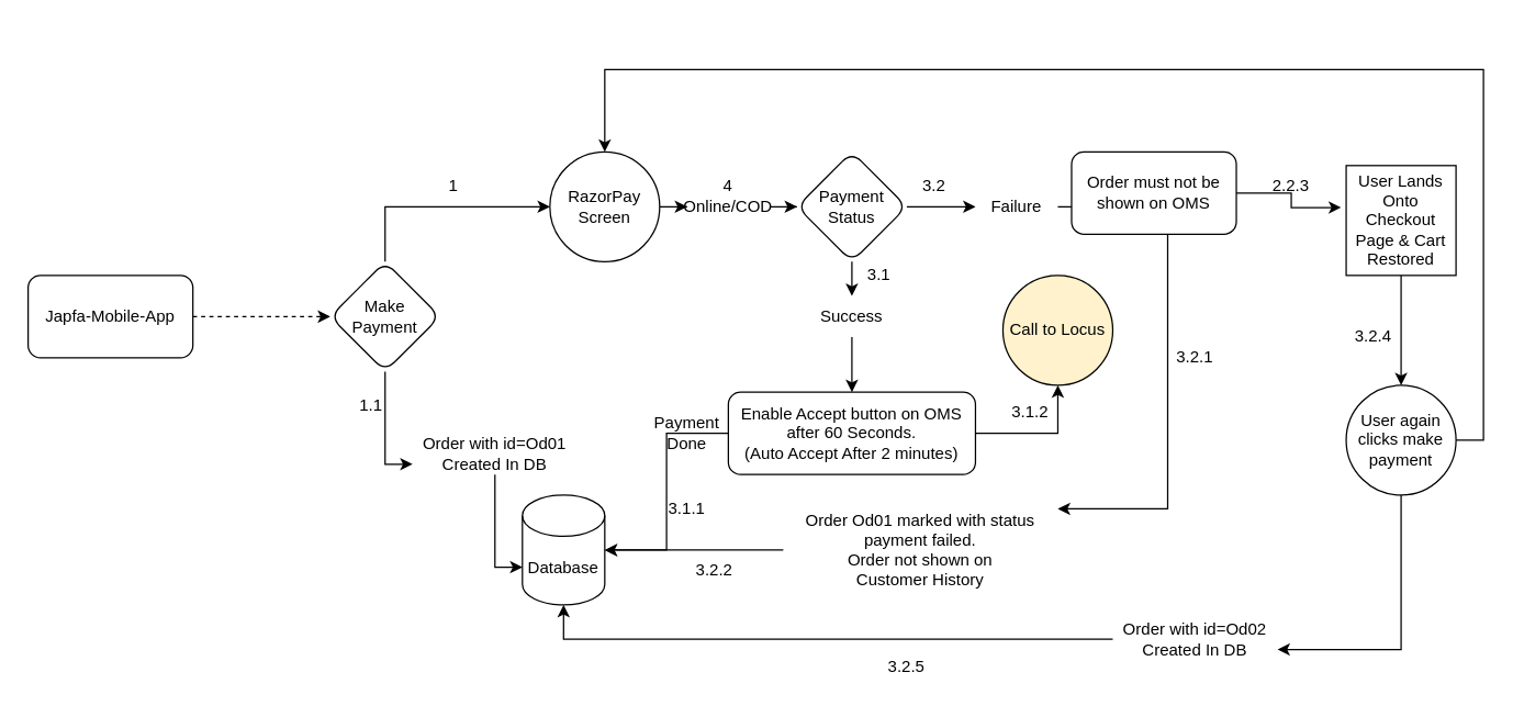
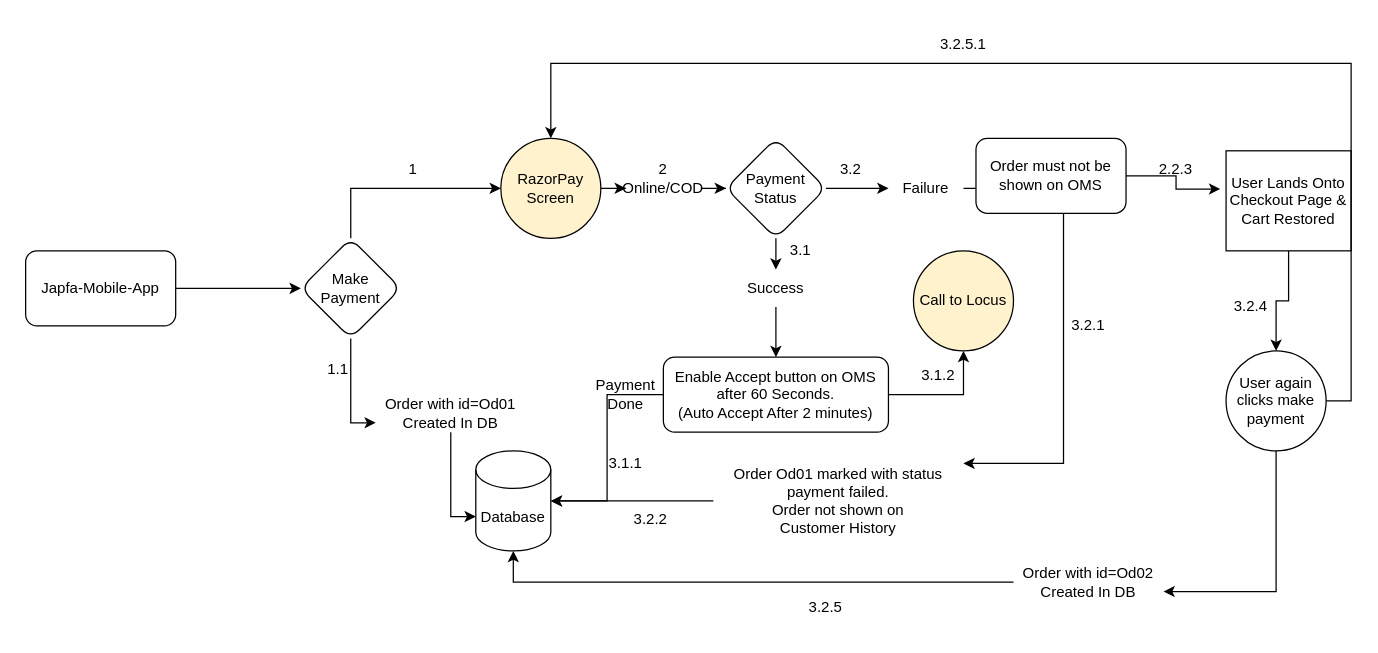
  <mxCell id="0" />
  <mxCell id="1" parent="0" />
- <mxCell id="2" value="" style="edgeStyle=orthogonalEdgeStyle;rounded=0;orthogonalLoop=1;jettySize=auto;html=1;dashed=1;" parent="1" source="3" target="5" edge="1"><mxGeometry relative="1" as="geometry" /></mxCell>
+ <mxCell id="2" value="" style="edgeStyle=orthogonalEdgeStyle;rounded=0;orthogonalLoop=1;jettySize=auto;html=1;" parent="1" source="3" target="5" edge="1"><mxGeometry relative="1" as="geometry" /></mxCell>
  <mxCell id="3" value="Japfa-Mobile-App" style="rounded=1;whiteSpace=wrap;html=1;" parent="1" vertex="1"><mxGeometry x="20" y="200" width="120" height="60" as="geometry" /></mxCell>
  <mxCell id="4" value="" style="edgeStyle=orthogonalEdgeStyle;rounded=0;orthogonalLoop=1;jettySize=auto;html=1;exitX=0.5;exitY=0;exitDx=0;exitDy=0;entryX=0;entryY=0.5;entryDx=0;entryDy=0;" parent="1" source="5" target="11" edge="1"><mxGeometry relative="1" as="geometry" /></mxCell>
  <mxCell id="5" value="Make Payment" style="rhombus;whiteSpace=wrap;html=1;rounded=1;" parent="1" vertex="1"><mxGeometry x="240" y="190" width="80" height="80" as="geometry" /></mxCell>
  <mxCell id="6" value="Database" style="shape=cylinder3;whiteSpace=wrap;html=1;boundedLbl=1;backgroundOutline=1;size=15;" parent="1" vertex="1"><mxGeometry x="380" y="360" width="60" height="80" as="geometry" /></mxCell>
  <mxCell id="7" style="edgeStyle=orthogonalEdgeStyle;rounded=0;orthogonalLoop=1;jettySize=auto;html=1;entryX=0;entryY=0;entryDx=0;entryDy=52.5;entryPerimeter=0;exitX=0.5;exitY=1;exitDx=0;exitDy=0;" parent="1" source="9" target="6" edge="1"><mxGeometry relative="1" as="geometry" /></mxCell>
  <mxCell id="8" value="" style="edgeStyle=orthogonalEdgeStyle;rounded=0;orthogonalLoop=1;jettySize=auto;html=1;entryX=0;entryY=0.75;entryDx=0;entryDy=0;exitX=0.5;exitY=1;exitDx=0;exitDy=0;" parent="1" source="5" target="9" edge="1"><mxGeometry relative="1" as="geometry"><mxPoint x="280" y="270" as="sourcePoint" /><mxPoint x="410" y="343" as="targetPoint" /></mxGeometry></mxCell>
  <mxCell id="9" value="Order with id=Od01&lt;br&gt;Created In DB" style="text;html=1;strokeColor=none;fillColor=none;align=center;verticalAlign=middle;whiteSpace=wrap;rounded=0;" parent="1" vertex="1"><mxGeometry x="300" y="315" width="120" height="30" as="geometry" /></mxCell>
  <mxCell id="10" value="" style="edgeStyle=orthogonalEdgeStyle;rounded=0;orthogonalLoop=1;jettySize=auto;html=1;" parent="1" source="20" target="14" edge="1"><mxGeometry relative="1" as="geometry" /></mxCell>
- <mxCell id="11" value="RazorPay&lt;br&gt;Screen" style="ellipse;whiteSpace=wrap;html=1;rounded=1;" parent="1" vertex="1"><mxGeometry x="400" y="110" width="80" height="80" as="geometry" /></mxCell>
+ <mxCell id="11" value="RazorPay&lt;br&gt;Screen" style="ellipse;whiteSpace=wrap;html=1;rounded=1;fillColor=#fff2cc;" parent="1" vertex="1"><mxGeometry x="400" y="110" width="80" height="80" as="geometry" /></mxCell>
  <mxCell id="12" value="" style="edgeStyle=orthogonalEdgeStyle;rounded=0;orthogonalLoop=1;jettySize=auto;html=1;" parent="1" source="22" target="16" edge="1"><mxGeometry relative="1" as="geometry" /></mxCell>
  <mxCell id="13" value="" style="edgeStyle=orthogonalEdgeStyle;rounded=0;orthogonalLoop=1;jettySize=auto;html=1;" parent="1" source="24" target="18" edge="1"><mxGeometry relative="1" as="geometry" /></mxCell>
  <mxCell id="14" value="Payment Status" style="rhombus;whiteSpace=wrap;html=1;rounded=1;" parent="1" vertex="1"><mxGeometry x="580" y="110" width="80" height="80" as="geometry" /></mxCell>
  <mxCell id="15" value="" style="edgeStyle=orthogonalEdgeStyle;rounded=0;orthogonalLoop=1;jettySize=auto;html=1;" parent="1" source="16" target="44" edge="1"><mxGeometry relative="1" as="geometry" /></mxCell>
  <mxCell id="16" value="Enable Accept button on OMS after 60 Seconds.&lt;br&gt;(Auto Accept After 2 minutes)" style="rounded=1;whiteSpace=wrap;html=1;" parent="1" vertex="1"><mxGeometry x="530" y="285" width="180" height="60" as="geometry" /></mxCell>
  <mxCell id="17" style="edgeStyle=orthogonalEdgeStyle;rounded=0;orthogonalLoop=1;jettySize=auto;html=1;" parent="1" source="28" target="6" edge="1"><mxGeometry relative="1" as="geometry"><mxPoint x="850" y="440" as="targetPoint" /><Array as="points" /></mxGeometry></mxCell>
  <mxCell id="18" value="Order must not be shown on OMS" style="whiteSpace=wrap;html=1;rounded=1;" parent="1" vertex="1"><mxGeometry x="780" y="110" width="120" height="60" as="geometry" /></mxCell>
  <mxCell id="19" value="" style="edgeStyle=orthogonalEdgeStyle;rounded=0;orthogonalLoop=1;jettySize=auto;html=1;" parent="1" source="11" target="20" edge="1"><mxGeometry relative="1" as="geometry"><mxPoint x="480" y="150" as="sourcePoint" /><mxPoint x="580" y="150" as="targetPoint" /></mxGeometry></mxCell>
  <mxCell id="20" value="Online/COD" style="text;html=1;strokeColor=none;fillColor=none;align=center;verticalAlign=middle;whiteSpace=wrap;rounded=0;" parent="1" vertex="1"><mxGeometry x="500" y="135" width="60" height="30" as="geometry" /></mxCell>
  <mxCell id="21" value="" style="edgeStyle=orthogonalEdgeStyle;rounded=0;orthogonalLoop=1;jettySize=auto;html=1;" parent="1" source="14" target="22" edge="1"><mxGeometry relative="1" as="geometry"><mxPoint x="620" y="190" as="sourcePoint" /><mxPoint x="620" y="280" as="targetPoint" /></mxGeometry></mxCell>
  <mxCell id="22" value="Success" style="text;html=1;strokeColor=none;fillColor=none;align=center;verticalAlign=middle;whiteSpace=wrap;rounded=0;" parent="1" vertex="1"><mxGeometry x="590" y="215" width="60" height="30" as="geometry" /></mxCell>
  <mxCell id="23" value="" style="edgeStyle=orthogonalEdgeStyle;rounded=0;orthogonalLoop=1;jettySize=auto;html=1;" parent="1" source="14" target="24" edge="1"><mxGeometry relative="1" as="geometry"><mxPoint x="660" y="150" as="sourcePoint" /><mxPoint x="720" y="150" as="targetPoint" /></mxGeometry></mxCell>
  <mxCell id="24" value="Failure" style="text;html=1;strokeColor=none;fillColor=none;align=center;verticalAlign=middle;whiteSpace=wrap;rounded=0;" parent="1" vertex="1"><mxGeometry x="710" y="135" width="60" height="30" as="geometry" /></mxCell>
  <mxCell id="25" style="edgeStyle=orthogonalEdgeStyle;rounded=0;orthogonalLoop=1;jettySize=auto;html=1;entryX=1;entryY=0.5;entryDx=0;entryDy=0;entryPerimeter=0;" parent="1" source="16" target="6" edge="1"><mxGeometry relative="1" as="geometry" /></mxCell>
  <mxCell id="26" value="Payment Done" style="text;html=1;strokeColor=none;fillColor=none;align=center;verticalAlign=middle;whiteSpace=wrap;rounded=0;" parent="1" vertex="1"><mxGeometry x="470" y="300" width="60" height="30" as="geometry" /></mxCell>
  <mxCell id="27" value="" style="edgeStyle=orthogonalEdgeStyle;rounded=0;orthogonalLoop=1;jettySize=auto;html=1;" parent="1" source="18" target="28" edge="1"><mxGeometry relative="1" as="geometry"><mxPoint x="800" y="370" as="targetPoint" /><mxPoint x="850" y="180" as="sourcePoint" /><Array as="points"><mxPoint x="850" y="370" /></Array></mxGeometry></mxCell>
  <mxCell id="28" value="Order Od01 marked with status payment failed.&lt;br&gt;Order not shown on Customer&amp;nbsp;History" style="text;html=1;strokeColor=none;fillColor=none;align=center;verticalAlign=middle;whiteSpace=wrap;rounded=0;" parent="1" vertex="1"><mxGeometry x="570" y="350" width="200" height="100" as="geometry" /></mxCell>
  <mxCell id="29" value="" style="edgeStyle=orthogonalEdgeStyle;rounded=0;orthogonalLoop=1;jettySize=auto;html=1;" parent="1" source="30" target="34" edge="1"><mxGeometry relative="1" as="geometry" /></mxCell>
- <mxCell id="30" value="User Lands Onto Checkout Page &amp;amp; Cart Restored" style="whiteSpace=wrap;html=1;aspect=fixed;" parent="1" vertex="1"><mxGeometry x="980" y="120" width="80" height="80" as="geometry" /></mxCell>
+ <mxCell id="30" value="User Lands Onto Checkout Page &amp;amp; Cart Restored" style="whiteSpace=wrap;html=1;aspect=fixed;" parent="1" vertex="1"><mxGeometry x="980" y="120" width="100" height="80" as="geometry" /></mxCell>
  <mxCell id="31" style="edgeStyle=orthogonalEdgeStyle;rounded=0;orthogonalLoop=1;jettySize=auto;html=1;entryX=-0.047;entryY=0.382;entryDx=0;entryDy=0;entryPerimeter=0;" parent="1" source="18" target="30" edge="1"><mxGeometry relative="1" as="geometry" /></mxCell>
  <mxCell id="32" style="edgeStyle=orthogonalEdgeStyle;rounded=0;orthogonalLoop=1;jettySize=auto;html=1;entryX=1;entryY=0.75;entryDx=0;entryDy=0;exitX=0.5;exitY=1;exitDx=0;exitDy=0;" parent="1" source="34" target="36" edge="1"><mxGeometry relative="1" as="geometry" /></mxCell>
  <mxCell id="33" style="edgeStyle=orthogonalEdgeStyle;rounded=0;orthogonalLoop=1;jettySize=auto;html=1;" parent="1" source="34" target="11" edge="1"><mxGeometry relative="1" as="geometry"><Array as="points"><mxPoint x="1080" y="320" /><mxPoint x="1080" y="50" /><mxPoint x="440" y="50" /></Array></mxGeometry></mxCell>
  <mxCell id="34" value="User again clicks make payment" style="ellipse;whiteSpace=wrap;html=1;" parent="1" vertex="1"><mxGeometry x="980" y="280" width="80" height="80" as="geometry" /></mxCell>
  <mxCell id="35" style="edgeStyle=orthogonalEdgeStyle;rounded=0;orthogonalLoop=1;jettySize=auto;html=1;entryX=0.5;entryY=1;entryDx=0;entryDy=0;entryPerimeter=0;" parent="1" source="36" target="6" edge="1"><mxGeometry relative="1" as="geometry"><Array as="points" /></mxGeometry></mxCell>
  <mxCell id="36" value="Order with id=Od02&lt;br&gt;Created In DB" style="text;html=1;strokeColor=none;fillColor=none;align=center;verticalAlign=middle;whiteSpace=wrap;rounded=0;" parent="1" vertex="1"><mxGeometry x="810" y="450" width="120" height="30" as="geometry" /></mxCell>
  <mxCell id="37" value="1" style="text;html=1;strokeColor=none;fillColor=none;align=center;verticalAlign=middle;whiteSpace=wrap;rounded=0;" parent="1" vertex="1"><mxGeometry x="300" y="120" width="60" height="30" as="geometry" /></mxCell>
  <mxCell id="38" value="1.1" style="text;html=1;strokeColor=none;fillColor=none;align=center;verticalAlign=middle;whiteSpace=wrap;rounded=0;" parent="1" vertex="1"><mxGeometry x="240" y="280" width="60" height="30" as="geometry" /></mxCell>
  <mxCell id="39" value="3.2" style="text;html=1;strokeColor=none;fillColor=none;align=center;verticalAlign=middle;whiteSpace=wrap;rounded=0;" parent="1" vertex="1"><mxGeometry x="650" y="120" width="60" height="30" as="geometry" /></mxCell>
  <mxCell id="40" value="3.1" style="text;html=1;strokeColor=none;fillColor=none;align=center;verticalAlign=middle;whiteSpace=wrap;rounded=0;" parent="1" vertex="1"><mxGeometry x="610" y="185" width="60" height="30" as="geometry" /></mxCell>
- <mxCell id="41" value="4" style="text;html=1;strokeColor=none;fillColor=none;align=center;verticalAlign=middle;whiteSpace=wrap;rounded=0;" parent="1" vertex="1"><mxGeometry x="500" y="120" width="60" height="30" as="geometry" /></mxCell>
+ <mxCell id="41" value="2" style="text;html=1;strokeColor=none;fillColor=none;align=center;verticalAlign=middle;whiteSpace=wrap;rounded=0;" parent="1" vertex="1"><mxGeometry x="500" y="120" width="60" height="30" as="geometry" /></mxCell>
  <mxCell id="42" value="3.1.2" style="text;html=1;strokeColor=none;fillColor=none;align=center;verticalAlign=middle;whiteSpace=wrap;rounded=0;" parent="1" vertex="1"><mxGeometry x="720" y="285" width="60" height="30" as="geometry" /></mxCell>
  <mxCell id="43" value="3.1.1" style="text;html=1;strokeColor=none;fillColor=none;align=center;verticalAlign=middle;whiteSpace=wrap;rounded=0;" parent="1" vertex="1"><mxGeometry x="470" y="355" width="60" height="30" as="geometry" /></mxCell>
  <mxCell id="44" value="Call to Locus" style="ellipse;whiteSpace=wrap;html=1;rounded=1;fillColor=#fff2cc;" parent="1" vertex="1"><mxGeometry x="730" y="200" width="80" height="80" as="geometry" /></mxCell>
  <mxCell id="45" value="2.2.3" style="text;html=1;strokeColor=none;fillColor=none;align=center;verticalAlign=middle;whiteSpace=wrap;rounded=0;" parent="1" vertex="1"><mxGeometry x="910" y="120" width="60" height="30" as="geometry" /></mxCell>
  <mxCell id="46" value="3.2.4" style="text;html=1;strokeColor=none;fillColor=none;align=center;verticalAlign=middle;whiteSpace=wrap;rounded=0;" parent="1" vertex="1"><mxGeometry x="970" y="230" width="60" height="30" as="geometry" /></mxCell>
+ <mxCell id="47" value="3.2.5.1" style="text;html=1;strokeColor=none;fillColor=none;align=center;verticalAlign=middle;whiteSpace=wrap;rounded=0;" parent="1" vertex="1"><mxGeometry x="740" y="20" width="60" height="30" as="geometry" /></mxCell>
  <mxCell id="48" value="3.2.1" style="text;html=1;strokeColor=none;fillColor=none;align=center;verticalAlign=middle;whiteSpace=wrap;rounded=0;" parent="1" vertex="1"><mxGeometry x="840" y="245" width="60" height="30" as="geometry" /></mxCell>
  <mxCell id="49" value="3.2.2" style="text;html=1;strokeColor=none;fillColor=none;align=center;verticalAlign=middle;whiteSpace=wrap;rounded=0;" parent="1" vertex="1"><mxGeometry x="490" y="400" width="60" height="30" as="geometry" /></mxCell>
  <mxCell id="50" value="3.2.5" style="text;html=1;strokeColor=none;fillColor=none;align=center;verticalAlign=middle;whiteSpace=wrap;rounded=0;" parent="1" vertex="1"><mxGeometry x="630" y="470" width="60" height="30" as="geometry" /></mxCell>
